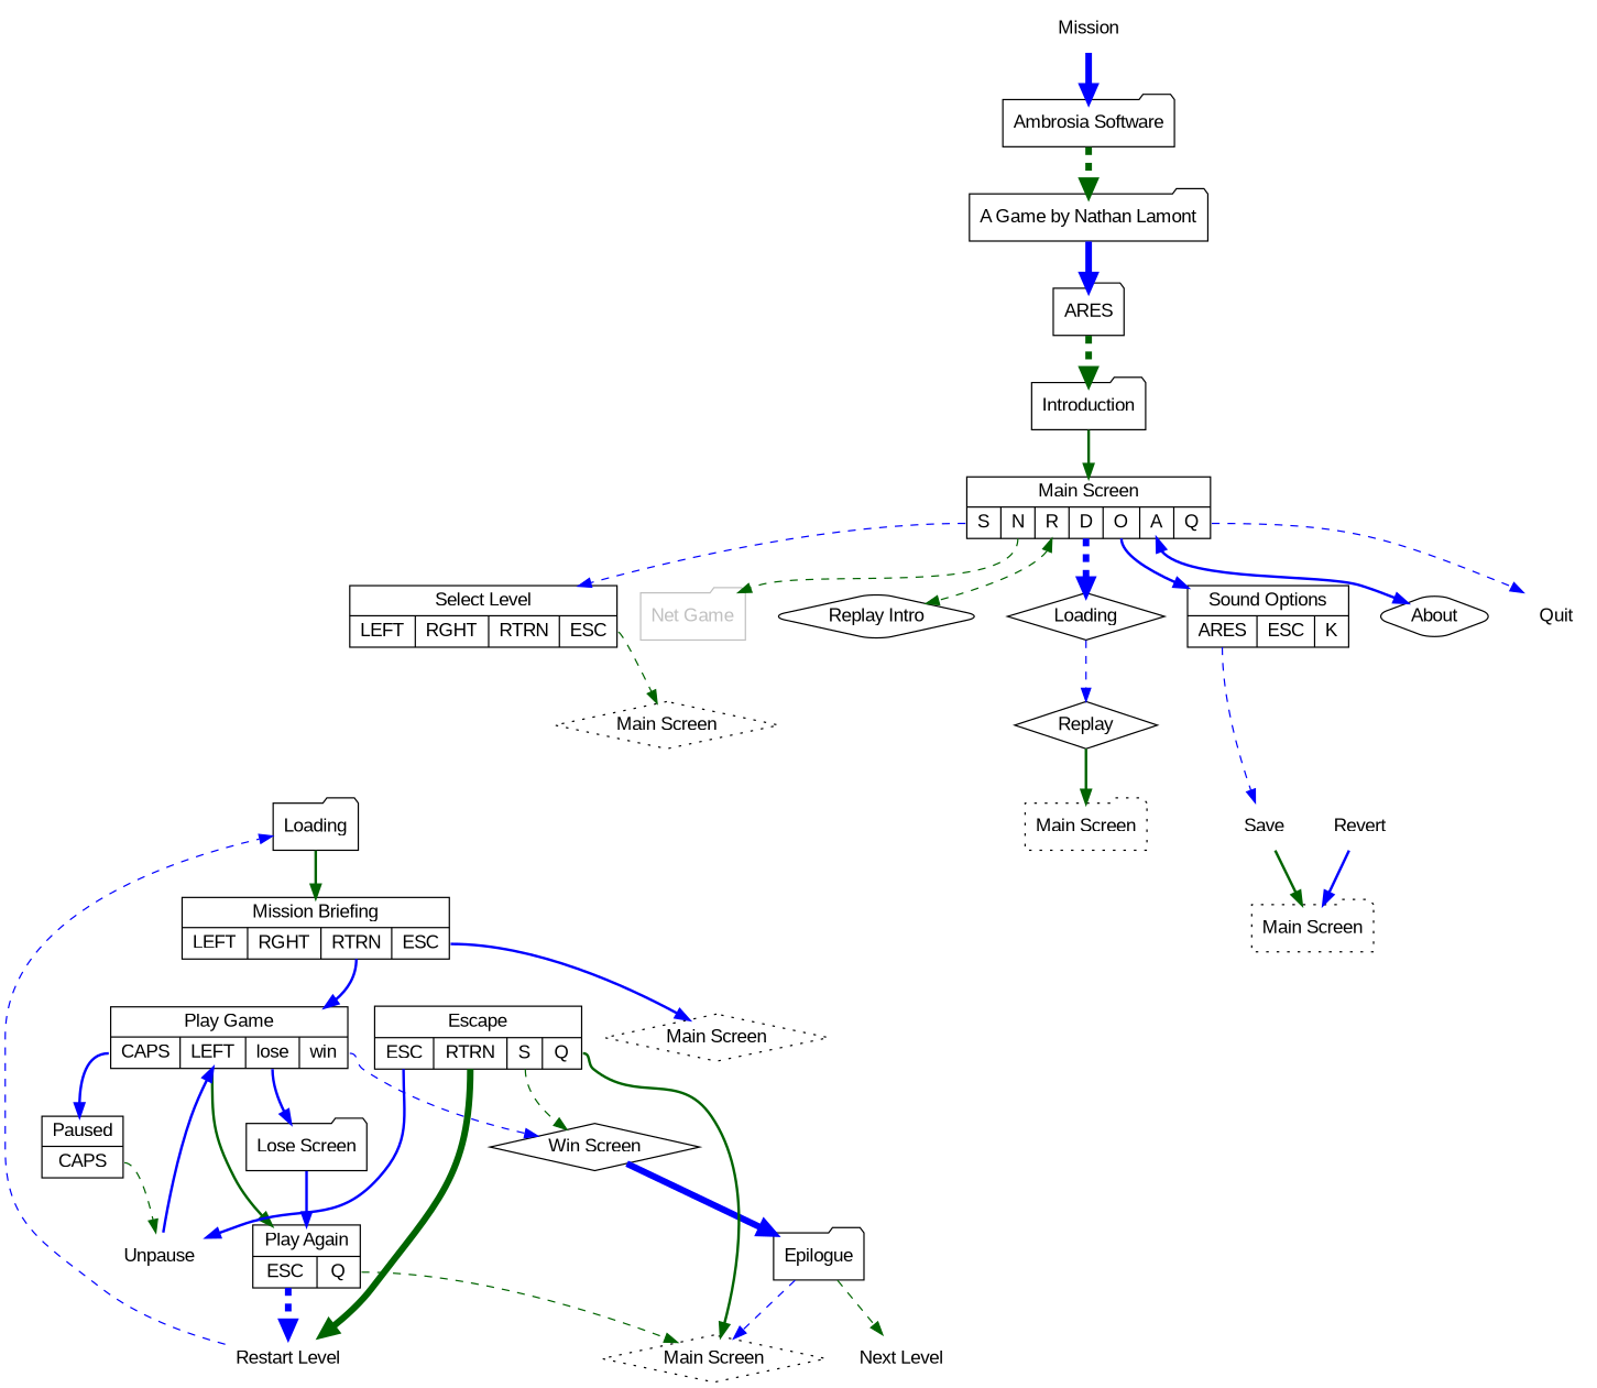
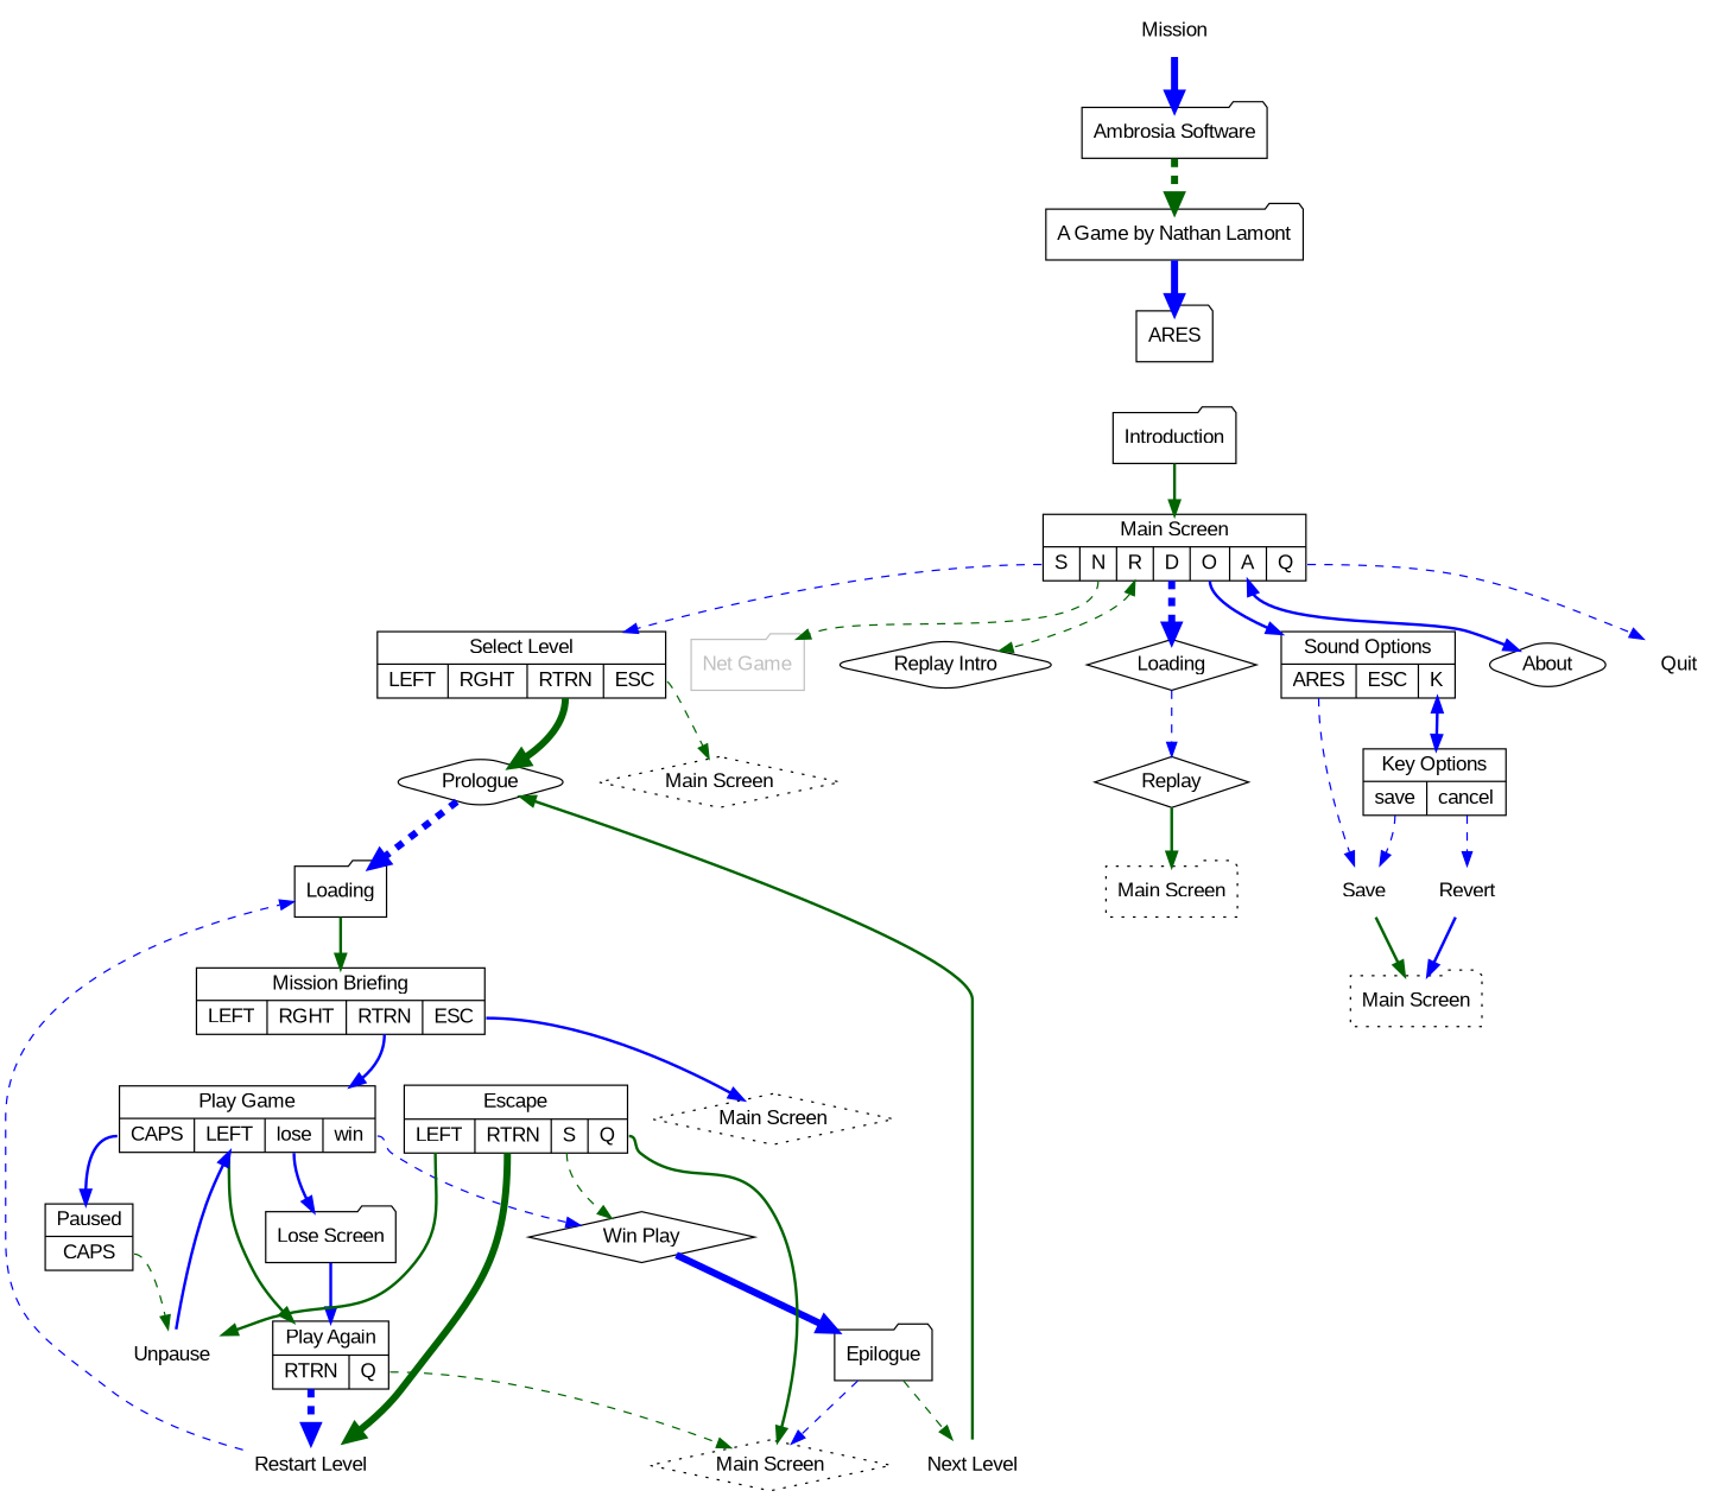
  digraph {
    fontname="Liberation Sans"
    node [fontname="Liberation Sans" shape=folder]
    edge [color=blue fontname="Liberation Sans" style=bold]
    n1 [label=Mission shape=none]
    n2 [label="Ambrosia Software"]
    n3 [label="A Game by Nathan Lamont"]
    n4 [label=ARES]
    n5 [label=Introduction style=rounded]
    n6 [label="{Main Screen|{<s>S|<n>N|<r>R|<d>D|<o>O|<a>A|<q>Q}}" shape=record]
    n7 [label="{Select Level|{LEFT|RGHT|<rtrn>RTRN|<esc>ESC}}" shape=record]
    n8 [color=gray fontcolor=gray label="Net Game"]
    n9 [label="Replay Intro" shape=diamond style=rounded]
    n10 [label=Loading shape=diamond]
    n11 [label="{Sound Options|{<rtrn>ARES|<esc>ESC|<k>K}}" shape=record]
    n12 [label=About shape=diamond style=rounded]
    n13 [label=Quit shape=none]
    n14 [label="Main Screen" shape=diamond style=dotted]
+   n15 [label=Prologue shape=diamond style=rounded]
    n16 [label=Replay shape=diamond]
    n17 [label=Save shape=none]
+   n18 [label="{Key Options|{<save>save|<cancel>cancel}}" shape=record]
    n19 [label=Loading]
    n20 [label="{Mission Briefing|{LEFT|RGHT|<rtrn>RTRN|<esc>ESC}}" shape=record]
    n21 [label="Main Screen" shape=diamond style=dotted]
    n22 [label="{Play Game|{<caps>CAPS|<esc>LEFT|<lose>lose|<win>win}}" shape=record]
    n23 [label="{Paused|<caps>CAPS}" shape=record]
    n24 [label="Lose Screen"]
-   n25 [label="Win Screen" shape=diamond]
-   n26 [label="{Play Again|{<rtrn>ESC|<q>Q}}" shape=record]
+   n25 [label="Win Play" shape=diamond]
+   n26 [label="{Play Again|{<rtrn>RTRN|<q>Q}}" shape=record]
    n27 [label=Unpause shape=none]
-   n28 [label="{Escape|{<esc>ESC|<rtrn>RTRN|<s>S|<q>Q}}" shape=record]
+   n28 [label="{Escape|{<esc>LEFT|<rtrn>RTRN|<s>S|<q>Q}}" shape=record]
    n29 [label="Restart Level" shape=none]
    n30 [label="Main Screen" shape=diamond style=dotted]
    n31 [label=Epilogue style=rounded]
    n32 [label="Next Level" shape=none]
    n33 [label="Main Screen" style=dotted]
    n34 [label="Main Screen" style=dotted]
    n35 [label=Revert shape=none]
    n1 -> n2 [penwidth=5]
    n2 -> n3 [color=darkgreen penwidth=5 style=dashed]
    n3 -> n4 [penwidth=5]
-   n4 -> n5 [color=darkgreen penwidth=5 style=dashed]
    n5 -> n6 [color=darkgreen]
    n6 -> n7 [style=dashed tailport=s]
    n6 -> n8 [color=darkgreen style=dashed tailport=n]
    n6 -> n9 [color=darkgreen dir=both style=dashed tailport=r]
    n6 -> n10 [penwidth=5 style=dashed tailport=d]
    n6 -> n11 [tailport=o]
    n6 -> n12 [dir=both tailport=a]
    n6 -> n13 [style=dashed tailport=q]
    n7 -> n14 [color=darkgreen style=dashed tailport=esc]
+   n7 -> n15 [color=darkgreen penwidth=5 tailport=rtrn]
    n10 -> n16 [style=dashed]
    n11 -> n17 [style=dashed tailport=rtrn]
+   n11 -> n18 [dir=both tailport=k]
+   n15 -> n19 [penwidth=5 style=dashed]
    n16 -> n33 [color=darkgreen]
    n17 -> n34 [color=darkgreen]
+   n18 -> n17 [style=dashed tailport=save]
+   n18 -> n35 [style=dashed tailport=cancel]
    n19 -> n20 [color=darkgreen]
    n20 -> n21 [tailport=esc]
    n20 -> n22 [tailport=rtrn]
    n22 -> n23 [tailport=caps]
    n22 -> n24 [tailport=lose]
    n22 -> n25 [style=dashed tailport=win]
    n22 -> n26 [color=darkgreen tailport=esc]
    n23 -> n27 [color=darkgreen style=dashed tailport=caps]
    n24 -> n26
    n25 -> n31 [penwidth=5]
    n26 -> n29 [penwidth=5 style=dashed tailport=rtrn]
    n26 -> n30 [color=darkgreen style=dashed tailport=q]
    n27 -> n22
    n28 -> n25 [color=darkgreen style=dashed tailport=s]
-   n28 -> n27 [tailport=esc]
+   n28 -> n27 [color=darkgreen tailport=esc]
    n28 -> n29 [color=darkgreen penwidth=5 tailport=rtrn]
    n28 -> n30 [color=darkgreen tailport=q]
    n29 -> n19 [style=dashed]
    n31 -> n30 [style=dashed]
    n31 -> n32 [color=darkgreen style=dashed]
+   n32 -> n15 [color=darkgreen]
    n35 -> n34
  }
